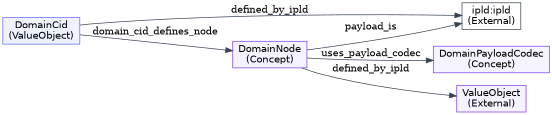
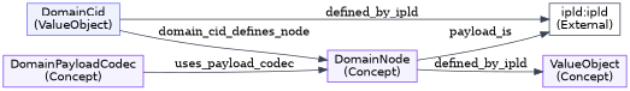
  digraph {
    rankdir=LR
    node [color="#7c3aed" fillcolor="#f5f3ff" fontname=Helvetica shape=box style=filled]
    edge [color="#374151" style=solid]
    n1 [color="#6366f1" fillcolor="#eef2ff" label="DomainCid\n(ValueObject)"]
    n2 [label="DomainNode\n(Concept)"]
    n3 [color="#374151" fillcolor="#ffffff" label="ipld:ipld\n(External)"]
    n4 [label="DomainPayloadCodec\n(Concept)"]
-   n5 [label="ValueObject\n(External)"]
+   n5 [label="ValueObject\n(Concept)"]
    n1 -> n2 [label=domain_cid_defines_node]
    n1 -> n3 [label=defined_by_ipld]
    n2 -> n3 [label=payload_is]
-   n2 -> n4 [label=uses_payload_codec]
+   n4 -> n2 [label=uses_payload_codec]
    n2 -> n5 [label=defined_by_ipld]
  }
